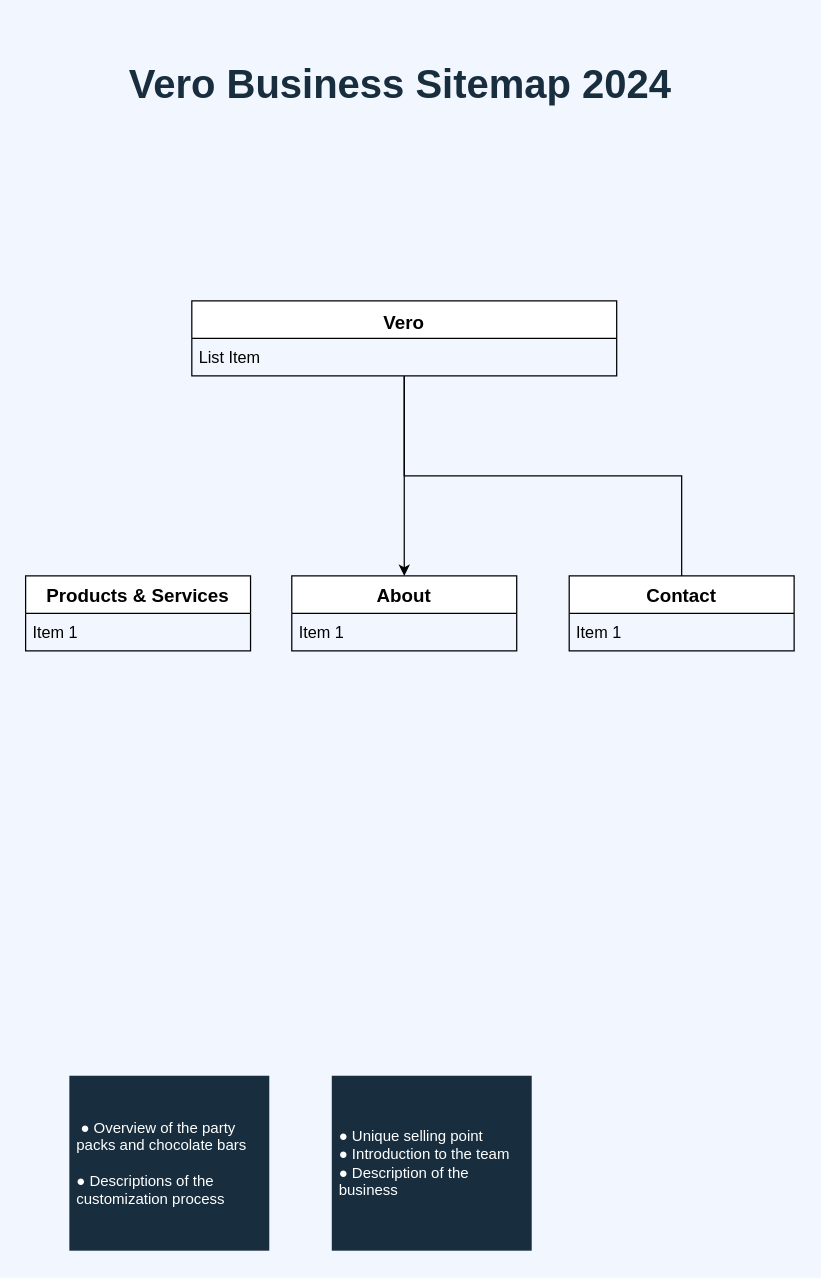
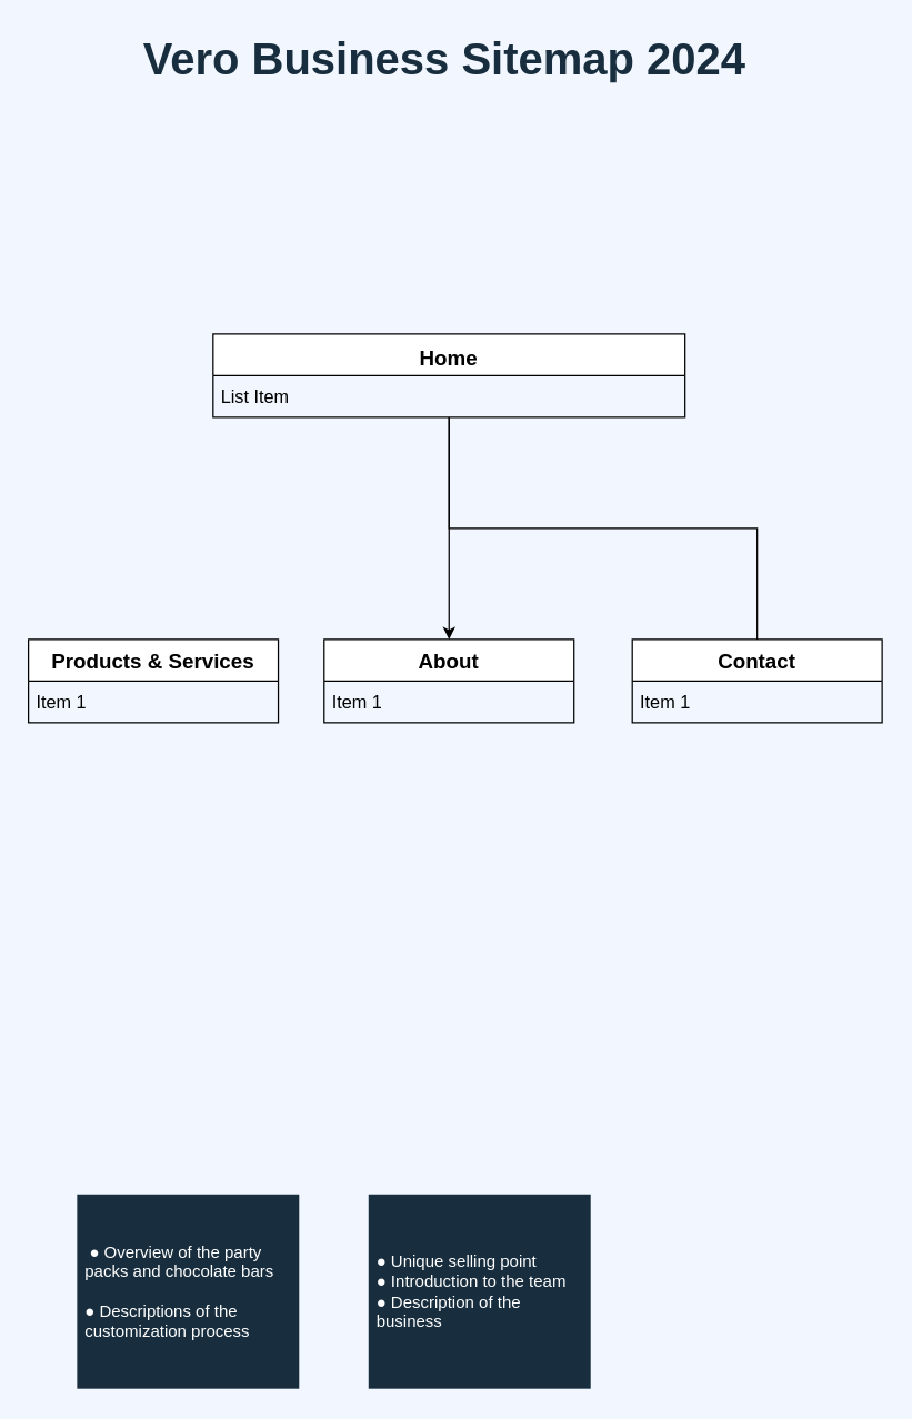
  <mxCell id="0" />
  <mxCell id="1" parent="0" />
- <mxCell id="2" value="&lt;h1 style=&quot;margin-top: 0px;&quot;&gt;&lt;span&gt;&lt;font color=&quot;#182e3e&quot; style=&quot;font-size: 32px;&quot;&gt;Vero Business Sitemap 2024&lt;/font&gt;&lt;/span&gt;&lt;/h1&gt;" style="text;html=1;whiteSpace=wrap;overflow=hidden;rounded=0;labelBackgroundColor=none;fontColor=#ffffff;fillColor=none;strokeColor=none;strokeWidth=0;align=center;fontStyle=0;verticalAlign=middle;" parent="1" vertex="1"><mxGeometry x="99" y="45" width="442" height="40" as="geometry" /></mxCell>
+ <mxCell id="2" value="&lt;h1 style=&quot;margin-top: 0px;&quot;&gt;&lt;span&gt;&lt;font color=&quot;#182e3e&quot; style=&quot;font-size: 32px;&quot;&gt;Vero Business Sitemap 2024&lt;/font&gt;&lt;/span&gt;&lt;/h1&gt;" style="text;html=1;whiteSpace=wrap;overflow=hidden;rounded=0;labelBackgroundColor=none;fontColor=#ffffff;fillColor=none;strokeColor=none;strokeWidth=0;align=center;fontStyle=0;verticalAlign=middle;" parent="1" vertex="1"><mxGeometry x="99" y="20" width="442" height="40" as="geometry" /></mxCell>
  <mxCell id="3" value="&amp;nbsp;● Overview of the party packs and chocolate bars&lt;div&gt;&lt;br&gt;&lt;div&gt;● Descriptions of the customization process&lt;/div&gt;&lt;/div&gt;" style="text;align=left;verticalAlign=middle;spacingLeft=4;spacingRight=4;overflow=hidden;points=[[0,0.5],[1,0.5]];portConstraint=eastwest;rotatable=0;whiteSpace=wrap;html=1;rounded=0;fillColor=#182E3E;labelBackgroundColor=none;fontColor=#FFFFFF;container=0;" parent="1" vertex="1"><mxGeometry x="55" y="860" width="160" height="140" as="geometry" /></mxCell>
  <mxCell id="4" value="● Unique selling point&lt;br&gt;● Introduction to the team&amp;nbsp;&lt;div&gt;● Description of the business&lt;/div&gt;" style="text;align=left;verticalAlign=middle;spacingLeft=4;spacingRight=4;overflow=hidden;points=[[0,0.5],[1,0.5]];portConstraint=eastwest;rotatable=0;whiteSpace=wrap;html=1;rounded=0;fillColor=#182E3E;labelBackgroundColor=none;fontColor=#FFFFFF;" parent="1" vertex="1"><mxGeometry x="265" y="860" width="160" height="140" as="geometry" /></mxCell>
  <mxCell id="5" style="edgeStyle=orthogonalEdgeStyle;orthogonalLoop=1;jettySize=auto;html=1;rounded=0;" edge="1" parent="1" source="7" target="11"><mxGeometry relative="1" as="geometry" /></mxCell>
  <mxCell id="6" style="edgeStyle=orthogonalEdgeStyle;orthogonalLoop=1;jettySize=auto;html=1;entryX=0.5;entryY=0;entryDx=0;entryDy=0;rounded=0;endArrow=none;" edge="1" parent="1" source="7" target="13"><mxGeometry relative="1" as="geometry" /></mxCell>
- <mxCell id="7" value="&lt;h1&gt;&lt;font style=&quot;font-size: 15px;&quot;&gt;Vero&lt;/font&gt;&lt;/h1&gt;" style="swimlane;fontStyle=0;childLayout=stackLayout;horizontal=1;startSize=30;horizontalStack=0;resizeParent=1;resizeParentMax=0;resizeLast=0;collapsible=1;marginBottom=0;whiteSpace=wrap;html=1;verticalAlign=middle;rounded=0;" vertex="1" parent="1"><mxGeometry x="153" y="240" width="340" height="60" as="geometry"><mxRectangle x="600" y="501" width="60" height="30" as="alternateBounds" /></mxGeometry></mxCell>
+ <mxCell id="7" value="&lt;h1&gt;&lt;font style=&quot;font-size: 15px;&quot;&gt;Home&lt;/font&gt;&lt;/h1&gt;" style="swimlane;fontStyle=0;childLayout=stackLayout;horizontal=1;startSize=30;horizontalStack=0;resizeParent=1;resizeParentMax=0;resizeLast=0;collapsible=1;marginBottom=0;whiteSpace=wrap;html=1;verticalAlign=middle;rounded=0;" vertex="1" parent="1"><mxGeometry x="153" y="240" width="340" height="60" as="geometry"><mxRectangle x="600" y="501" width="60" height="30" as="alternateBounds" /></mxGeometry></mxCell>
  <mxCell id="8" value="&lt;font style=&quot;font-size: 13px;&quot;&gt;List Item&lt;/font&gt;" style="text;strokeColor=none;fillColor=none;align=left;verticalAlign=middle;spacingLeft=4;spacingRight=4;overflow=hidden;points=[[0,0.5],[1,0.5]];portConstraint=eastwest;rotatable=0;whiteSpace=wrap;html=1;rounded=0;" vertex="1" parent="7"><mxGeometry y="30" width="340" height="30" as="geometry" /></mxCell>
  <mxCell id="9" value="&lt;font style=&quot;font-size: 15px;&quot;&gt;&lt;b&gt;Products &amp;amp; Services&lt;/b&gt;&lt;/font&gt;" style="swimlane;fontStyle=0;childLayout=stackLayout;horizontal=1;startSize=30;horizontalStack=0;resizeParent=1;resizeParentMax=0;resizeLast=0;collapsible=1;marginBottom=0;whiteSpace=wrap;html=1;rounded=0;" vertex="1" parent="1"><mxGeometry x="20" y="460" width="180" height="60" as="geometry" /></mxCell>
  <mxCell id="10" value="&lt;font style=&quot;font-size: 13px;&quot;&gt;Item 1&lt;/font&gt;" style="text;strokeColor=none;fillColor=none;align=left;verticalAlign=middle;spacingLeft=4;spacingRight=4;overflow=hidden;points=[[0,0.5],[1,0.5]];portConstraint=eastwest;rotatable=0;whiteSpace=wrap;html=1;rounded=0;" vertex="1" parent="9"><mxGeometry y="30" width="180" height="30" as="geometry" /></mxCell>
  <mxCell id="11" value="&lt;font style=&quot;font-size: 15px;&quot;&gt;&lt;b&gt;About&lt;/b&gt;&lt;/font&gt;" style="swimlane;fontStyle=0;childLayout=stackLayout;horizontal=1;startSize=30;horizontalStack=0;resizeParent=1;resizeParentMax=0;resizeLast=0;collapsible=1;marginBottom=0;whiteSpace=wrap;html=1;rounded=0;" vertex="1" parent="1"><mxGeometry x="233" y="460" width="180" height="60" as="geometry" /></mxCell>
  <mxCell id="12" value="&lt;font style=&quot;font-size: 13px;&quot;&gt;Item 1&lt;/font&gt;" style="text;strokeColor=none;fillColor=none;align=left;verticalAlign=middle;spacingLeft=4;spacingRight=4;overflow=hidden;points=[[0,0.5],[1,0.5]];portConstraint=eastwest;rotatable=0;whiteSpace=wrap;html=1;rounded=0;" vertex="1" parent="11"><mxGeometry y="30" width="180" height="30" as="geometry" /></mxCell>
  <mxCell id="13" value="&lt;font style=&quot;font-size: 15px;&quot;&gt;&lt;b&gt;Contact&lt;/b&gt;&lt;/font&gt;" style="swimlane;fontStyle=0;childLayout=stackLayout;horizontal=1;startSize=30;horizontalStack=0;resizeParent=1;resizeParentMax=0;resizeLast=0;collapsible=1;marginBottom=0;whiteSpace=wrap;html=1;rounded=0;" vertex="1" parent="1"><mxGeometry x="455" y="460" width="180" height="60" as="geometry" /></mxCell>
  <mxCell id="14" value="&lt;font style=&quot;font-size: 13px;&quot;&gt;Item 1&lt;/font&gt;" style="text;strokeColor=none;fillColor=none;align=left;verticalAlign=middle;spacingLeft=4;spacingRight=4;overflow=hidden;points=[[0,0.5],[1,0.5]];portConstraint=eastwest;rotatable=0;whiteSpace=wrap;html=1;rounded=0;" vertex="1" parent="13"><mxGeometry y="30" width="180" height="30" as="geometry" /></mxCell>
